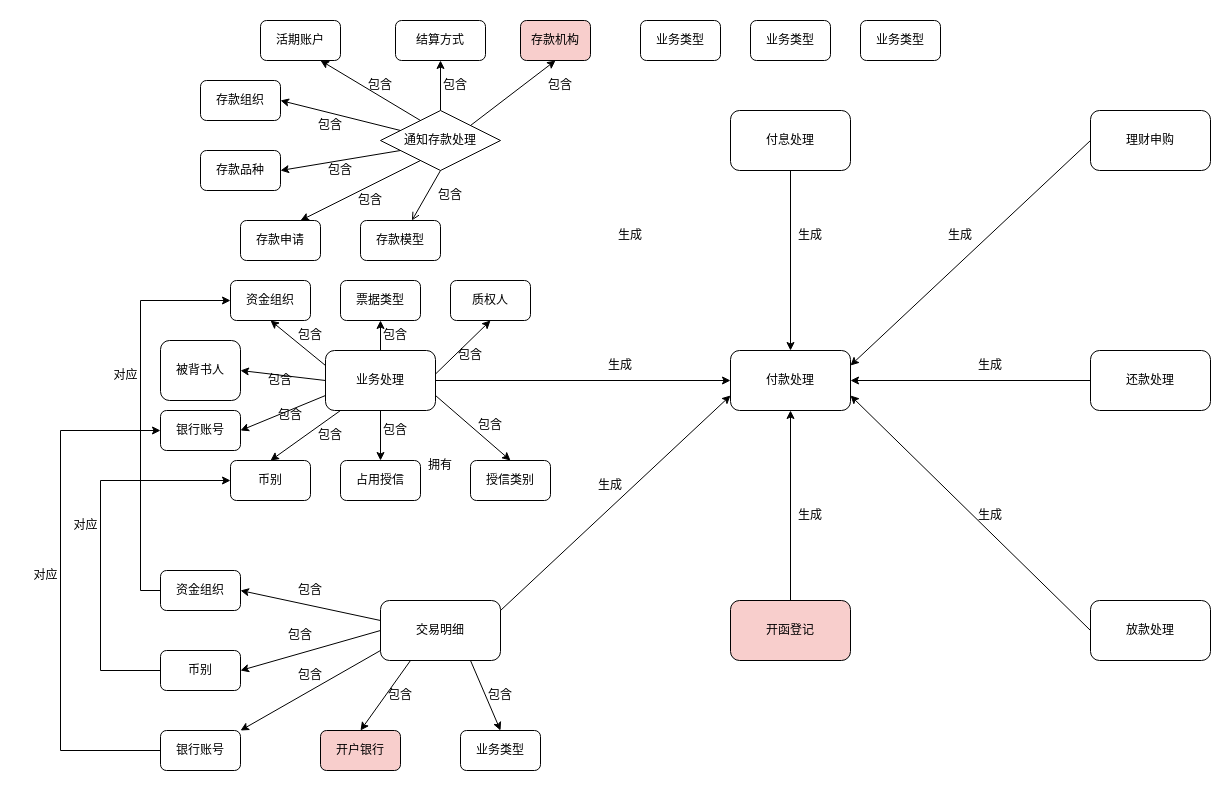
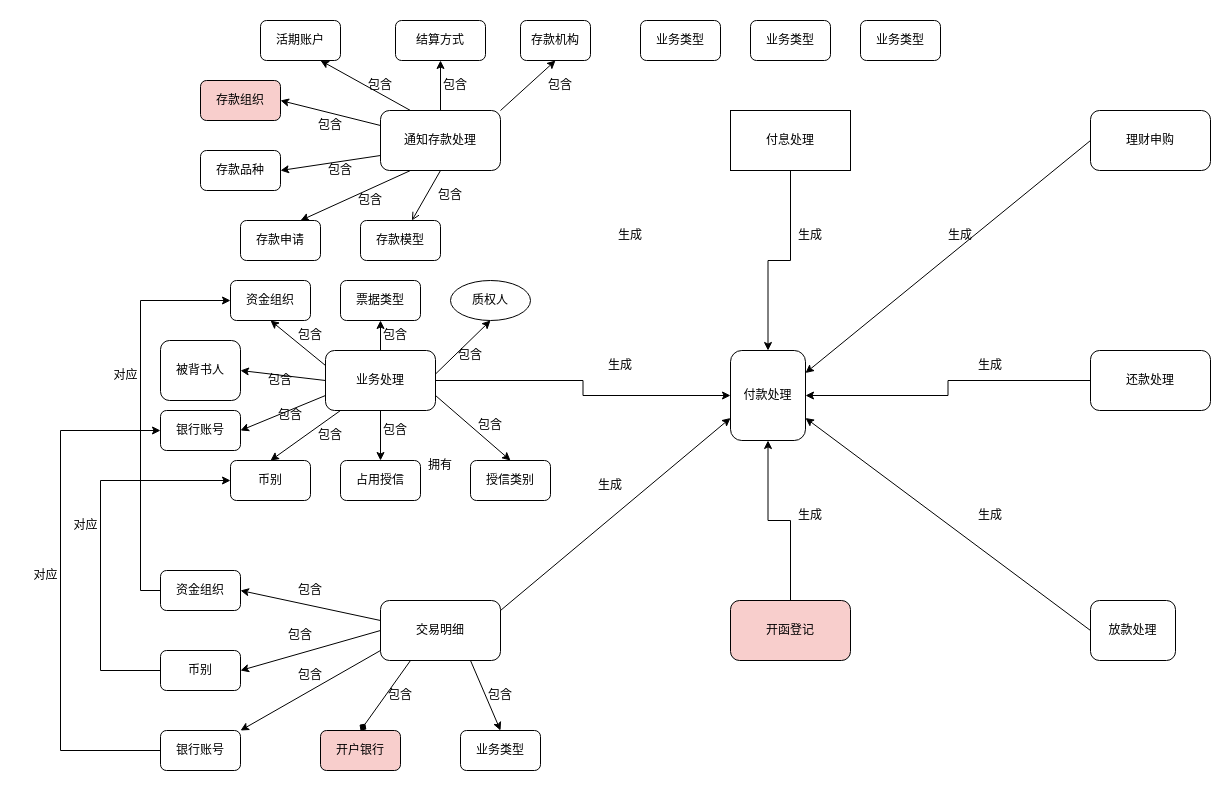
  <mxCell id="0" />
  <mxCell id="1" parent="0" />
- <mxCell id="2" value="付款处理" style="rounded=1;whiteSpace=wrap;html=1;" vertex="1" parent="1"><mxGeometry x="730" y="350" width="120" height="60" as="geometry" /></mxCell>
+ <mxCell id="2" value="付款处理" style="rounded=1;whiteSpace=wrap;html=1;" vertex="1" parent="1"><mxGeometry x="730" y="350" width="75" height="90" as="geometry" /></mxCell>
  <mxCell id="3" style="edgeStyle=orthogonalEdgeStyle;rounded=0;orthogonalLoop=1;jettySize=auto;html=1;entryX=0.5;entryY=1;entryDx=0;entryDy=0;" edge="1" parent="1" source="4" target="2"><mxGeometry relative="1" as="geometry" /></mxCell>
  <mxCell id="4" value="开函登记" style="rounded=1;whiteSpace=wrap;html=1;fillColor=#f8cecc;" vertex="1" parent="1"><mxGeometry x="730" y="600" width="120" height="60" as="geometry" /></mxCell>
  <mxCell id="5" style="edgeStyle=orthogonalEdgeStyle;rounded=0;orthogonalLoop=1;jettySize=auto;html=1;entryX=0.5;entryY=1;entryDx=0;entryDy=0;" edge="1" parent="1" source="6" target="31"><mxGeometry relative="1" as="geometry" /></mxCell>
- <mxCell id="6" value="通知存款处理" style="rhombus;whiteSpace=wrap;html=1;" vertex="1" parent="1"><mxGeometry x="380" y="110" width="120" height="60" as="geometry" /></mxCell>
+ <mxCell id="6" value="通知存款处理" style="rounded=1;whiteSpace=wrap;html=1;" vertex="1" parent="1"><mxGeometry x="380" y="110" width="120" height="60" as="geometry" /></mxCell>
  <mxCell id="7" style="edgeStyle=orthogonalEdgeStyle;rounded=0;orthogonalLoop=1;jettySize=auto;html=1;" edge="1" parent="1" source="8" target="2"><mxGeometry relative="1" as="geometry" /></mxCell>
- <mxCell id="8" value="付息处理" style="rounded=1;whiteSpace=wrap;html=1;" vertex="1" parent="1"><mxGeometry x="730" y="110" width="120" height="60" as="geometry" /></mxCell>
+ <mxCell id="8" value="付息处理" style="whiteSpace=wrap;html=1;rounded=0;" vertex="1" parent="1"><mxGeometry x="730" y="110" width="120" height="60" as="geometry" /></mxCell>
  <mxCell id="9" style="edgeStyle=orthogonalEdgeStyle;rounded=0;orthogonalLoop=1;jettySize=auto;html=1;entryX=0;entryY=0.5;entryDx=0;entryDy=0;" edge="1" parent="1" source="12" target="2"><mxGeometry relative="1" as="geometry" /></mxCell>
  <mxCell id="10" style="edgeStyle=orthogonalEdgeStyle;rounded=0;orthogonalLoop=1;jettySize=auto;html=1;" edge="1" parent="1" source="12" target="53"><mxGeometry relative="1" as="geometry" /></mxCell>
  <mxCell id="11" style="edgeStyle=orthogonalEdgeStyle;rounded=0;orthogonalLoop=1;jettySize=auto;html=1;exitX=0.5;exitY=0;exitDx=0;exitDy=0;entryX=0.5;entryY=1;entryDx=0;entryDy=0;" edge="1" parent="1" source="12" target="52"><mxGeometry relative="1" as="geometry" /></mxCell>
  <mxCell id="12" value="业务处理" style="rounded=1;whiteSpace=wrap;html=1;" vertex="1" parent="1"><mxGeometry x="325" y="350" width="110" height="60" as="geometry" /></mxCell>
  <mxCell id="13" value="交易明细" style="rounded=1;whiteSpace=wrap;html=1;" vertex="1" parent="1"><mxGeometry x="380" y="600" width="120" height="60" as="geometry" /></mxCell>
  <mxCell id="14" value="理财申购" style="rounded=1;whiteSpace=wrap;html=1;" vertex="1" parent="1"><mxGeometry x="1090" y="110" width="120" height="60" as="geometry" /></mxCell>
  <mxCell id="15" style="edgeStyle=orthogonalEdgeStyle;rounded=0;orthogonalLoop=1;jettySize=auto;html=1;entryX=1;entryY=0.5;entryDx=0;entryDy=0;" edge="1" parent="1" source="16" target="2"><mxGeometry relative="1" as="geometry" /></mxCell>
  <mxCell id="16" value="还款处理" style="rounded=1;whiteSpace=wrap;html=1;" vertex="1" parent="1"><mxGeometry x="1090" y="350" width="120" height="60" as="geometry" /></mxCell>
- <mxCell id="17" value="放款处理" style="rounded=1;whiteSpace=wrap;html=1;" vertex="1" parent="1"><mxGeometry x="1090" y="600" width="120" height="60" as="geometry" /></mxCell>
+ <mxCell id="17" value="放款处理" style="rounded=1;whiteSpace=wrap;html=1;" vertex="1" parent="1"><mxGeometry x="1090" y="600" width="85" height="60" as="geometry" /></mxCell>
  <mxCell id="18" value="" style="endArrow=classic;html=1;rounded=0;entryX=0;entryY=0.75;entryDx=0;entryDy=0;" edge="1" parent="1" target="2"><mxGeometry width="50" height="50" relative="1" as="geometry"><mxPoint x="500" y="610" as="sourcePoint" /><mxPoint x="550" y="560" as="targetPoint" /></mxGeometry></mxCell>
  <mxCell id="19" value="" style="endArrow=classic;html=1;rounded=0;exitX=0;exitY=0.5;exitDx=0;exitDy=0;entryX=1;entryY=0.25;entryDx=0;entryDy=0;" edge="1" parent="1" source="14" target="2"><mxGeometry width="50" height="50" relative="1" as="geometry"><mxPoint x="1020" y="250" as="sourcePoint" /><mxPoint x="1070" y="200" as="targetPoint" /></mxGeometry></mxCell>
  <mxCell id="20" value="" style="endArrow=classic;html=1;rounded=0;entryX=1;entryY=0.75;entryDx=0;entryDy=0;exitX=0;exitY=0.5;exitDx=0;exitDy=0;" edge="1" parent="1" source="17" target="2"><mxGeometry width="50" height="50" relative="1" as="geometry"><mxPoint x="1090" y="620" as="sourcePoint" /><mxPoint x="1140" y="570" as="targetPoint" /></mxGeometry></mxCell>
  <mxCell id="21" value="生成" style="text;html=1;strokeColor=none;fillColor=none;align=center;verticalAlign=middle;whiteSpace=wrap;rounded=0;" vertex="1" parent="1"><mxGeometry x="600" y="220" width="60" height="30" as="geometry" /></mxCell>
  <mxCell id="22" value="生成" style="text;html=1;strokeColor=none;fillColor=none;align=center;verticalAlign=middle;whiteSpace=wrap;rounded=0;" vertex="1" parent="1"><mxGeometry x="590" y="350" width="60" height="30" as="geometry" /></mxCell>
  <mxCell id="23" value="生成" style="text;html=1;strokeColor=none;fillColor=none;align=center;verticalAlign=middle;whiteSpace=wrap;rounded=0;" vertex="1" parent="1"><mxGeometry x="580" y="470" width="60" height="30" as="geometry" /></mxCell>
  <mxCell id="24" value="生成" style="text;html=1;strokeColor=none;fillColor=none;align=center;verticalAlign=middle;whiteSpace=wrap;rounded=0;" vertex="1" parent="1"><mxGeometry x="780" y="500" width="60" height="30" as="geometry" /></mxCell>
  <mxCell id="25" value="生成" style="text;html=1;strokeColor=none;fillColor=none;align=center;verticalAlign=middle;whiteSpace=wrap;rounded=0;" vertex="1" parent="1"><mxGeometry x="960" y="500" width="60" height="30" as="geometry" /></mxCell>
  <mxCell id="26" value="生成" style="text;html=1;strokeColor=none;fillColor=none;align=center;verticalAlign=middle;whiteSpace=wrap;rounded=0;" vertex="1" parent="1"><mxGeometry x="960" y="350" width="60" height="30" as="geometry" /></mxCell>
  <mxCell id="27" value="生成" style="text;html=1;strokeColor=none;fillColor=none;align=center;verticalAlign=middle;whiteSpace=wrap;rounded=0;" vertex="1" parent="1"><mxGeometry x="930" y="220" width="60" height="30" as="geometry" /></mxCell>
  <mxCell id="28" value="生成" style="text;html=1;strokeColor=none;fillColor=none;align=center;verticalAlign=middle;whiteSpace=wrap;rounded=0;" vertex="1" parent="1"><mxGeometry x="780" y="220" width="60" height="30" as="geometry" /></mxCell>
  <mxCell id="29" value="存款申请" style="rounded=1;whiteSpace=wrap;html=1;" vertex="1" parent="1"><mxGeometry x="240" y="220" width="80" height="40" as="geometry" /></mxCell>
- <mxCell id="30" value="存款组织" style="rounded=1;whiteSpace=wrap;html=1;" vertex="1" parent="1"><mxGeometry x="200" y="80" width="80" height="40" as="geometry" /></mxCell>
+ <mxCell id="30" value="存款组织" style="rounded=1;whiteSpace=wrap;html=1;fillColor=#f8cecc;" vertex="1" parent="1"><mxGeometry x="200" y="80" width="80" height="40" as="geometry" /></mxCell>
  <mxCell id="31" value="结算方式" style="rounded=1;whiteSpace=wrap;html=1;" vertex="1" parent="1"><mxGeometry x="395" y="20" width="90" height="40" as="geometry" /></mxCell>
  <mxCell id="32" value="活期账户" style="rounded=1;whiteSpace=wrap;html=1;" vertex="1" parent="1"><mxGeometry x="260" y="20" width="80" height="40" as="geometry" /></mxCell>
  <mxCell id="33" value="存款品种" style="rounded=1;whiteSpace=wrap;html=1;" vertex="1" parent="1"><mxGeometry x="200" y="150" width="80" height="40" as="geometry" /></mxCell>
  <mxCell id="34" value="存款模型" style="rounded=1;whiteSpace=wrap;html=1;" vertex="1" parent="1"><mxGeometry x="360" y="220" width="80" height="40" as="geometry" /></mxCell>
- <mxCell id="35" value="存款机构" style="rounded=1;whiteSpace=wrap;html=1;fillColor=#f8cecc;" vertex="1" parent="1"><mxGeometry x="520" y="20" width="70" height="40" as="geometry" /></mxCell>
+ <mxCell id="35" value="存款机构" style="rounded=1;whiteSpace=wrap;html=1;" vertex="1" parent="1"><mxGeometry x="520" y="20" width="70" height="40" as="geometry" /></mxCell>
  <mxCell id="36" value="" style="endArrow=classic;html=1;rounded=0;entryX=1;entryY=0.5;entryDx=0;entryDy=0;exitX=0;exitY=0.25;exitDx=0;exitDy=0;" edge="1" parent="1" source="6" target="30"><mxGeometry width="50" height="50" relative="1" as="geometry"><mxPoint x="690" y="380" as="sourcePoint" /><mxPoint x="740" y="330" as="targetPoint" /></mxGeometry></mxCell>
  <mxCell id="37" value="" style="endArrow=classic;html=1;rounded=0;entryX=1;entryY=0.5;entryDx=0;entryDy=0;exitX=0;exitY=0.75;exitDx=0;exitDy=0;" edge="1" parent="1" source="6" target="33"><mxGeometry width="50" height="50" relative="1" as="geometry"><mxPoint x="390" y="135" as="sourcePoint" /><mxPoint x="290" y="110" as="targetPoint" /></mxGeometry></mxCell>
  <mxCell id="38" value="" style="endArrow=classic;html=1;rounded=0;entryX=0.75;entryY=0;entryDx=0;entryDy=0;exitX=0.25;exitY=1;exitDx=0;exitDy=0;" edge="1" parent="1" source="6" target="29"><mxGeometry width="50" height="50" relative="1" as="geometry"><mxPoint x="390" y="135" as="sourcePoint" /><mxPoint x="290" y="110" as="targetPoint" /></mxGeometry></mxCell>
  <mxCell id="39" value="" style="endArrow=open;html=1;rounded=0;exitX=0.5;exitY=1;exitDx=0;exitDy=0;" edge="1" parent="1" source="6" target="34"><mxGeometry width="50" height="50" relative="1" as="geometry"><mxPoint x="390" y="135" as="sourcePoint" /><mxPoint x="290" y="110" as="targetPoint" /></mxGeometry></mxCell>
  <mxCell id="40" value="" style="endArrow=classic;html=1;rounded=0;entryX=0.5;entryY=1;entryDx=0;entryDy=0;exitX=1;exitY=0;exitDx=0;exitDy=0;" edge="1" parent="1" source="6" target="35"><mxGeometry width="50" height="50" relative="1" as="geometry"><mxPoint x="390" y="135" as="sourcePoint" /><mxPoint x="290" y="110" as="targetPoint" /></mxGeometry></mxCell>
  <mxCell id="41" value="" style="endArrow=classic;html=1;rounded=0;entryX=0.75;entryY=1;entryDx=0;entryDy=0;exitX=0.25;exitY=0;exitDx=0;exitDy=0;" edge="1" parent="1" source="6" target="32"><mxGeometry width="50" height="50" relative="1" as="geometry"><mxPoint x="510" y="120" as="sourcePoint" /><mxPoint x="595" y="70" as="targetPoint" /></mxGeometry></mxCell>
  <mxCell id="42" value="包含" style="text;html=1;strokeColor=none;fillColor=none;align=center;verticalAlign=middle;whiteSpace=wrap;rounded=0;" vertex="1" parent="1"><mxGeometry x="300" y="110" width="60" height="30" as="geometry" /></mxCell>
  <mxCell id="43" value="包含" style="text;html=1;strokeColor=none;fillColor=none;align=center;verticalAlign=middle;whiteSpace=wrap;rounded=0;" vertex="1" parent="1"><mxGeometry x="310" y="155" width="60" height="30" as="geometry" /></mxCell>
  <mxCell id="44" value="包含" style="text;html=1;strokeColor=none;fillColor=none;align=center;verticalAlign=middle;whiteSpace=wrap;rounded=0;" vertex="1" parent="1"><mxGeometry x="340" y="185" width="60" height="30" as="geometry" /></mxCell>
  <mxCell id="45" value="包含" style="text;html=1;strokeColor=none;fillColor=none;align=center;verticalAlign=middle;whiteSpace=wrap;rounded=0;" vertex="1" parent="1"><mxGeometry x="420" y="180" width="60" height="30" as="geometry" /></mxCell>
  <mxCell id="46" value="包含" style="text;html=1;strokeColor=none;fillColor=none;align=center;verticalAlign=middle;whiteSpace=wrap;rounded=0;" vertex="1" parent="1"><mxGeometry x="530" y="70" width="60" height="30" as="geometry" /></mxCell>
  <mxCell id="47" value="包含" style="text;html=1;strokeColor=none;fillColor=none;align=center;verticalAlign=middle;whiteSpace=wrap;rounded=0;" vertex="1" parent="1"><mxGeometry x="425" y="70" width="60" height="30" as="geometry" /></mxCell>
  <mxCell id="48" value="包含" style="text;html=1;strokeColor=none;fillColor=none;align=center;verticalAlign=middle;whiteSpace=wrap;rounded=0;" vertex="1" parent="1"><mxGeometry x="350" y="70" width="60" height="30" as="geometry" /></mxCell>
  <mxCell id="49" value="资金组织" style="rounded=1;whiteSpace=wrap;html=1;" vertex="1" parent="1"><mxGeometry x="230" y="280" width="80" height="40" as="geometry" /></mxCell>
- <mxCell id="50" value="质权人" style="rounded=1;whiteSpace=wrap;html=1;" vertex="1" parent="1"><mxGeometry x="450" y="280" width="80" height="40" as="geometry" /></mxCell>
+ <mxCell id="50" value="质权人" style="ellipse;whiteSpace=wrap;html=1;" vertex="1" parent="1"><mxGeometry x="450" y="280" width="80" height="40" as="geometry" /></mxCell>
  <mxCell id="51" value="被背书人" style="rounded=1;whiteSpace=wrap;html=1;" vertex="1" parent="1"><mxGeometry x="160" y="340" width="80" height="60" as="geometry" /></mxCell>
  <mxCell id="52" value="票据类型" style="rounded=1;whiteSpace=wrap;html=1;" vertex="1" parent="1"><mxGeometry x="340" y="280" width="80" height="40" as="geometry" /></mxCell>
  <mxCell id="53" value="占用授信" style="rounded=1;whiteSpace=wrap;html=1;" vertex="1" parent="1"><mxGeometry x="340" y="460" width="80" height="40" as="geometry" /></mxCell>
  <mxCell id="54" value="银行账号" style="rounded=1;whiteSpace=wrap;html=1;" vertex="1" parent="1"><mxGeometry x="160" y="410" width="80" height="40" as="geometry" /></mxCell>
  <mxCell id="55" value="币别" style="rounded=1;whiteSpace=wrap;html=1;" vertex="1" parent="1"><mxGeometry x="230" y="460" width="80" height="40" as="geometry" /></mxCell>
  <mxCell id="56" value="授信类别" style="rounded=1;whiteSpace=wrap;html=1;" vertex="1" parent="1"><mxGeometry x="470" y="460" width="80" height="40" as="geometry" /></mxCell>
  <mxCell id="57" value="" style="endArrow=classic;html=1;rounded=0;entryX=0.5;entryY=1;entryDx=0;entryDy=0;exitX=1;exitY=0.392;exitDx=0;exitDy=0;exitPerimeter=0;" edge="1" parent="1" source="12" target="50"><mxGeometry width="50" height="50" relative="1" as="geometry"><mxPoint x="460" y="360" as="sourcePoint" /><mxPoint x="510" y="310" as="targetPoint" /></mxGeometry></mxCell>
  <mxCell id="58" value="" style="endArrow=classic;html=1;rounded=0;exitX=1;exitY=0.75;exitDx=0;exitDy=0;entryX=0.5;entryY=0;entryDx=0;entryDy=0;" edge="1" parent="1" source="12" target="56"><mxGeometry width="50" height="50" relative="1" as="geometry"><mxPoint x="690" y="380" as="sourcePoint" /><mxPoint x="630" y="450" as="targetPoint" /></mxGeometry></mxCell>
  <mxCell id="59" value="" style="endArrow=classic;html=1;rounded=0;entryX=0.5;entryY=1;entryDx=0;entryDy=0;exitX=0;exitY=0.25;exitDx=0;exitDy=0;" edge="1" parent="1" source="12" target="49"><mxGeometry width="50" height="50" relative="1" as="geometry"><mxPoint x="270" y="405" as="sourcePoint" /><mxPoint x="320" y="355" as="targetPoint" /></mxGeometry></mxCell>
  <mxCell id="60" value="" style="endArrow=classic;html=1;rounded=0;entryX=1;entryY=0.5;entryDx=0;entryDy=0;exitX=0;exitY=0.5;exitDx=0;exitDy=0;" edge="1" parent="1" source="12" target="51"><mxGeometry width="50" height="50" relative="1" as="geometry"><mxPoint x="690" y="380" as="sourcePoint" /><mxPoint x="740" y="330" as="targetPoint" /></mxGeometry></mxCell>
  <mxCell id="61" value="" style="endArrow=classic;html=1;rounded=0;entryX=1;entryY=0.5;entryDx=0;entryDy=0;exitX=0;exitY=0.75;exitDx=0;exitDy=0;" edge="1" parent="1" source="12" target="54"><mxGeometry width="50" height="50" relative="1" as="geometry"><mxPoint x="270" y="450" as="sourcePoint" /><mxPoint x="320" y="400" as="targetPoint" /></mxGeometry></mxCell>
  <mxCell id="62" value="" style="endArrow=classic;html=1;rounded=0;entryX=0.5;entryY=0;entryDx=0;entryDy=0;" edge="1" parent="1" target="55"><mxGeometry width="50" height="50" relative="1" as="geometry"><mxPoint x="340" y="410" as="sourcePoint" /><mxPoint x="280" y="470" as="targetPoint" /></mxGeometry></mxCell>
  <mxCell id="63" value="包含" style="text;html=1;strokeColor=none;fillColor=none;align=center;verticalAlign=middle;whiteSpace=wrap;rounded=0;" vertex="1" parent="1"><mxGeometry x="365" y="320" width="60" height="30" as="geometry" /></mxCell>
  <mxCell id="64" value="包含" style="text;html=1;strokeColor=none;fillColor=none;align=center;verticalAlign=middle;whiteSpace=wrap;rounded=0;" vertex="1" parent="1"><mxGeometry x="440" y="340" width="60" height="30" as="geometry" /></mxCell>
  <mxCell id="65" value="包含" style="text;html=1;strokeColor=none;fillColor=none;align=center;verticalAlign=middle;whiteSpace=wrap;rounded=0;" vertex="1" parent="1"><mxGeometry x="460" y="410" width="60" height="30" as="geometry" /></mxCell>
  <mxCell id="66" value="包含" style="text;html=1;strokeColor=none;fillColor=none;align=center;verticalAlign=middle;whiteSpace=wrap;rounded=0;" vertex="1" parent="1"><mxGeometry x="365" y="415" width="60" height="30" as="geometry" /></mxCell>
  <mxCell id="67" value="包含" style="text;html=1;strokeColor=none;fillColor=none;align=center;verticalAlign=middle;whiteSpace=wrap;rounded=0;" vertex="1" parent="1"><mxGeometry x="300" y="420" width="60" height="30" as="geometry" /></mxCell>
  <mxCell id="68" value="包含" style="text;html=1;strokeColor=none;fillColor=none;align=center;verticalAlign=middle;whiteSpace=wrap;rounded=0;" vertex="1" parent="1"><mxGeometry x="270" y="400" width="40" height="30" as="geometry" /></mxCell>
  <mxCell id="69" value="包含" style="text;html=1;strokeColor=none;fillColor=none;align=center;verticalAlign=middle;whiteSpace=wrap;rounded=0;" vertex="1" parent="1"><mxGeometry x="260" y="365" width="40" height="30" as="geometry" /></mxCell>
  <mxCell id="70" value="包含" style="text;html=1;strokeColor=none;fillColor=none;align=center;verticalAlign=middle;whiteSpace=wrap;rounded=0;" vertex="1" parent="1"><mxGeometry x="290" y="320" width="40" height="30" as="geometry" /></mxCell>
  <mxCell id="71" style="edgeStyle=orthogonalEdgeStyle;rounded=0;orthogonalLoop=1;jettySize=auto;html=1;entryX=0;entryY=0.5;entryDx=0;entryDy=0;" edge="1" parent="1" source="72" target="49"><mxGeometry relative="1" as="geometry"><Array as="points"><mxPoint x="140" y="590" /><mxPoint x="140" y="300" /></Array></mxGeometry></mxCell>
  <mxCell id="72" value="资金组织" style="rounded=1;whiteSpace=wrap;html=1;" vertex="1" parent="1"><mxGeometry x="160" y="570" width="80" height="40" as="geometry" /></mxCell>
  <mxCell id="73" value="业务类型" style="rounded=1;whiteSpace=wrap;html=1;" vertex="1" parent="1"><mxGeometry x="460" y="730" width="80" height="40" as="geometry" /></mxCell>
  <mxCell id="74" style="edgeStyle=orthogonalEdgeStyle;rounded=0;orthogonalLoop=1;jettySize=auto;html=1;" edge="1" parent="1" source="75" target="55"><mxGeometry relative="1" as="geometry"><Array as="points"><mxPoint x="100" y="670" /><mxPoint x="100" y="480" /></Array></mxGeometry></mxCell>
  <mxCell id="75" value="币别" style="rounded=1;whiteSpace=wrap;html=1;" vertex="1" parent="1"><mxGeometry x="160" y="650" width="80" height="40" as="geometry" /></mxCell>
  <mxCell id="76" value="开户银行" style="rounded=1;whiteSpace=wrap;html=1;fillColor=#f8cecc;" vertex="1" parent="1"><mxGeometry x="320" y="730" width="80" height="40" as="geometry" /></mxCell>
  <mxCell id="77" style="edgeStyle=orthogonalEdgeStyle;rounded=0;orthogonalLoop=1;jettySize=auto;html=1;" edge="1" parent="1" source="78" target="54"><mxGeometry relative="1" as="geometry"><Array as="points"><mxPoint x="60" y="750" /><mxPoint x="60" y="430" /></Array></mxGeometry></mxCell>
  <mxCell id="78" value="银行账号" style="rounded=1;whiteSpace=wrap;html=1;" vertex="1" parent="1"><mxGeometry x="160" y="730" width="80" height="40" as="geometry" /></mxCell>
  <mxCell id="79" value="" style="endArrow=classic;html=1;rounded=0;entryX=1;entryY=0.5;entryDx=0;entryDy=0;" edge="1" parent="1" target="72"><mxGeometry width="50" height="50" relative="1" as="geometry"><mxPoint x="380" y="620" as="sourcePoint" /><mxPoint x="740" y="630" as="targetPoint" /></mxGeometry></mxCell>
  <mxCell id="80" value="" style="endArrow=classic;html=1;rounded=0;entryX=1;entryY=0.5;entryDx=0;entryDy=0;" edge="1" parent="1" target="75"><mxGeometry width="50" height="50" relative="1" as="geometry"><mxPoint x="380" y="630" as="sourcePoint" /><mxPoint x="270" y="600" as="targetPoint" /></mxGeometry></mxCell>
  <mxCell id="81" value="" style="endArrow=classic;html=1;rounded=0;entryX=1;entryY=0;entryDx=0;entryDy=0;" edge="1" parent="1" target="78"><mxGeometry width="50" height="50" relative="1" as="geometry"><mxPoint x="380" y="650" as="sourcePoint" /><mxPoint x="270" y="680" as="targetPoint" /></mxGeometry></mxCell>
- <mxCell id="82" value="" style="endArrow=classic;html=1;rounded=0;entryX=0.5;entryY=0;entryDx=0;entryDy=0;exitX=0.25;exitY=1;exitDx=0;exitDy=0;" edge="1" parent="1" source="13" target="76"><mxGeometry width="50" height="50" relative="1" as="geometry"><mxPoint x="390" y="660" as="sourcePoint" /><mxPoint x="270" y="740" as="targetPoint" /></mxGeometry></mxCell>
+ <mxCell id="82" value="" style="endArrow=diamond;html=1;rounded=0;entryX=0.5;entryY=0;entryDx=0;entryDy=0;exitX=0.25;exitY=1;exitDx=0;exitDy=0;" edge="1" parent="1" source="13" target="76"><mxGeometry width="50" height="50" relative="1" as="geometry"><mxPoint x="390" y="660" as="sourcePoint" /><mxPoint x="270" y="740" as="targetPoint" /></mxGeometry></mxCell>
  <mxCell id="83" value="" style="endArrow=classic;html=1;rounded=0;entryX=0.5;entryY=0;entryDx=0;entryDy=0;exitX=0.75;exitY=1;exitDx=0;exitDy=0;" edge="1" parent="1" source="13" target="73"><mxGeometry width="50" height="50" relative="1" as="geometry"><mxPoint x="420" y="670" as="sourcePoint" /><mxPoint x="370" y="740" as="targetPoint" /></mxGeometry></mxCell>
  <mxCell id="84" value="对应" style="text;html=1;align=center;verticalAlign=middle;resizable=0;points=[];autosize=1;strokeColor=none;fillColor=none;" vertex="1" parent="1"><mxGeometry x="100" y="360" width="50" height="30" as="geometry" /></mxCell>
  <mxCell id="85" value="对应" style="text;html=1;align=center;verticalAlign=middle;resizable=0;points=[];autosize=1;strokeColor=none;fillColor=none;" vertex="1" parent="1"><mxGeometry x="60" y="510" width="50" height="30" as="geometry" /></mxCell>
  <mxCell id="86" value="对应" style="text;html=1;align=center;verticalAlign=middle;resizable=0;points=[];autosize=1;strokeColor=none;fillColor=none;" vertex="1" parent="1"><mxGeometry x="20" y="560" width="50" height="30" as="geometry" /></mxCell>
  <mxCell id="87" value="拥有" style="text;html=1;strokeColor=none;fillColor=none;align=center;verticalAlign=middle;whiteSpace=wrap;rounded=0;" vertex="1" parent="1"><mxGeometry x="410" y="450" width="60" height="30" as="geometry" /></mxCell>
  <mxCell id="88" value="包含" style="text;html=1;strokeColor=none;fillColor=none;align=center;verticalAlign=middle;whiteSpace=wrap;rounded=0;" vertex="1" parent="1"><mxGeometry x="280" y="575" width="60" height="30" as="geometry" /></mxCell>
  <mxCell id="89" value="包含" style="text;html=1;strokeColor=none;fillColor=none;align=center;verticalAlign=middle;whiteSpace=wrap;rounded=0;" vertex="1" parent="1"><mxGeometry x="270" y="620" width="60" height="30" as="geometry" /></mxCell>
  <mxCell id="90" value="包含" style="text;html=1;strokeColor=none;fillColor=none;align=center;verticalAlign=middle;whiteSpace=wrap;rounded=0;" vertex="1" parent="1"><mxGeometry x="280" y="660" width="60" height="30" as="geometry" /></mxCell>
  <mxCell id="91" value="包含" style="text;html=1;strokeColor=none;fillColor=none;align=center;verticalAlign=middle;whiteSpace=wrap;rounded=0;" vertex="1" parent="1"><mxGeometry x="370" y="680" width="60" height="30" as="geometry" /></mxCell>
  <mxCell id="92" value="包含" style="text;html=1;strokeColor=none;fillColor=none;align=center;verticalAlign=middle;whiteSpace=wrap;rounded=0;" vertex="1" parent="1"><mxGeometry x="470" y="680" width="60" height="30" as="geometry" /></mxCell>
  <mxCell id="93" value="业务类型" style="rounded=1;whiteSpace=wrap;html=1;" vertex="1" parent="1"><mxGeometry x="640" y="20" width="80" height="40" as="geometry" /></mxCell>
  <mxCell id="94" value="业务类型" style="rounded=1;whiteSpace=wrap;html=1;" vertex="1" parent="1"><mxGeometry x="750" y="20" width="80" height="40" as="geometry" /></mxCell>
  <mxCell id="95" value="业务类型" style="rounded=1;whiteSpace=wrap;html=1;" vertex="1" parent="1"><mxGeometry x="860" y="20" width="80" height="40" as="geometry" /></mxCell>
